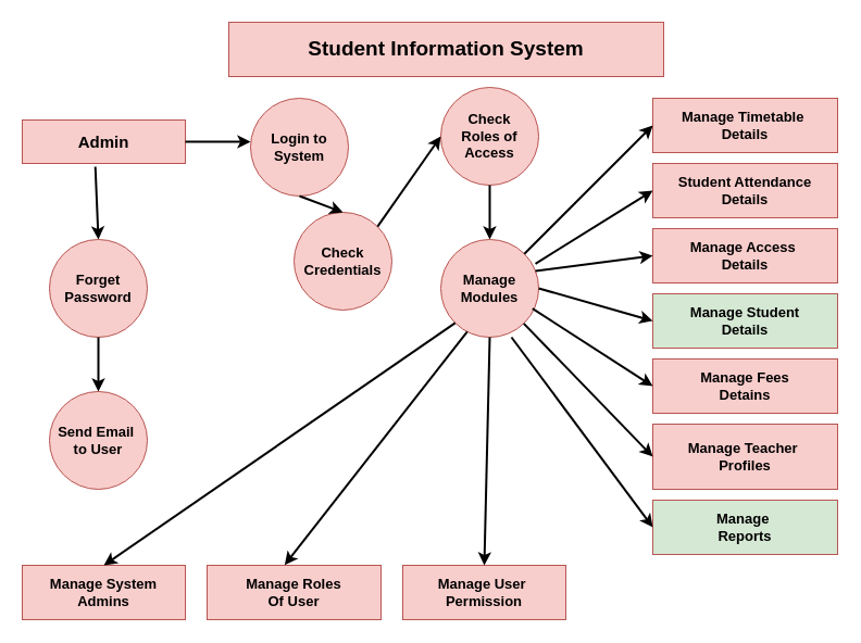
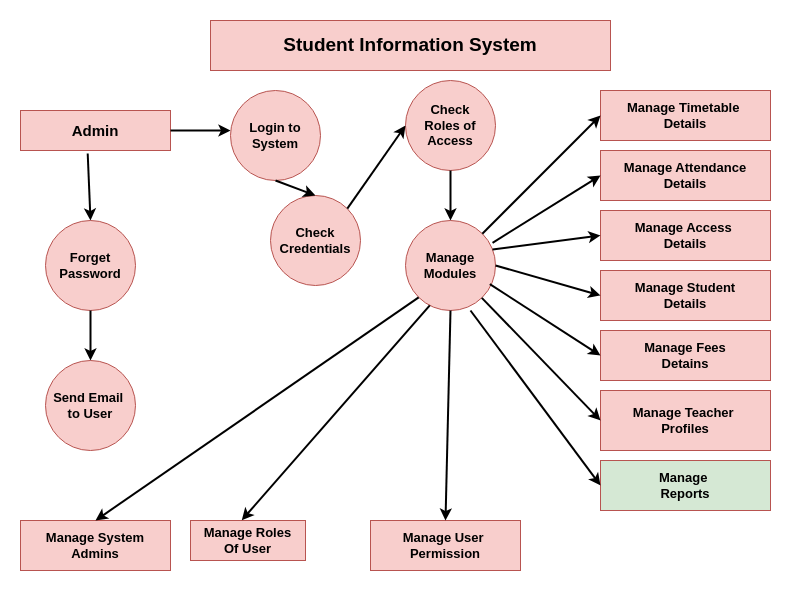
  <mxCell id="0" />
  <mxCell id="1" parent="0" />
  <mxCell id="2" value="Student Information System" style="rounded=0;whiteSpace=wrap;html=1;fillColor=#f8cecc;strokeColor=#b85450;align=center;fontStyle=1;fontSize=19;" vertex="1" parent="1"><mxGeometry x="210" y="20" width="400" height="50" as="geometry" /></mxCell>
  <mxCell id="3" value="Admin" style="rounded=0;whiteSpace=wrap;html=1;fontSize=15;fillColor=#f8cecc;strokeColor=#b85450;fontStyle=1" vertex="1" parent="1"><mxGeometry x="20" y="110" width="150" height="40" as="geometry" /></mxCell>
  <mxCell id="4" value="Login to System" style="ellipse;whiteSpace=wrap;html=1;aspect=fixed;fontSize=13;fontStyle=1;fillColor=#f8cecc;strokeColor=#b85450;" vertex="1" parent="1"><mxGeometry x="230" y="90" width="90" height="90" as="geometry" /></mxCell>
  <mxCell id="5" value="Forget Password" style="ellipse;whiteSpace=wrap;html=1;aspect=fixed;fillColor=#f8cecc;strokeColor=#b85450;fontSize=13;fontStyle=1" vertex="1" parent="1"><mxGeometry x="45" y="220" width="90" height="90" as="geometry" /></mxCell>
  <mxCell id="6" value="Send Email&amp;nbsp;&lt;div&gt;to User&lt;/div&gt;" style="ellipse;whiteSpace=wrap;html=1;aspect=fixed;fontSize=13;fontStyle=1;fillColor=#f8cecc;strokeColor=#b85450;" vertex="1" parent="1"><mxGeometry x="45" y="360" width="90" height="90" as="geometry" /></mxCell>
  <mxCell id="7" value="Manage System Admins" style="rounded=0;whiteSpace=wrap;html=1;fillColor=#f8cecc;strokeColor=#b85450;fontSize=13;fontStyle=1" vertex="1" parent="1"><mxGeometry x="20" y="520" width="150" height="50" as="geometry" /></mxCell>
  <mxCell id="8" value="Check Credentials" style="ellipse;whiteSpace=wrap;html=1;aspect=fixed;fontSize=13;fontStyle=1;fillColor=#f8cecc;strokeColor=#b85450;" vertex="1" parent="1"><mxGeometry x="270" y="195" width="90" height="90" as="geometry" /></mxCell>
  <mxCell id="9" value="Check&lt;div&gt;Roles of&lt;/div&gt;&lt;div&gt;Access&lt;/div&gt;" style="ellipse;whiteSpace=wrap;html=1;aspect=fixed;fillColor=#f8cecc;strokeColor=#b85450;fontSize=13;fontStyle=1" vertex="1" parent="1"><mxGeometry x="405" y="80" width="90" height="90" as="geometry" /></mxCell>
  <mxCell id="10" value="Manage Modules" style="ellipse;whiteSpace=wrap;html=1;aspect=fixed;fontSize=13;fontStyle=1;fillColor=#f8cecc;strokeColor=#b85450;" vertex="1" parent="1"><mxGeometry x="405" y="220" width="90" height="90" as="geometry" /></mxCell>
  <mxCell id="11" value="Manage Timetable&amp;nbsp;&lt;div&gt;Details&lt;/div&gt;" style="rounded=0;whiteSpace=wrap;html=1;fillColor=#f8cecc;strokeColor=#b85450;fontSize=13;fontStyle=1" vertex="1" parent="1"><mxGeometry x="600" y="90" width="170" height="50" as="geometry" /></mxCell>
- <mxCell id="12" value="Student Attendance&lt;div&gt;Details&lt;/div&gt;" style="rounded=0;whiteSpace=wrap;html=1;fontSize=13;fontStyle=1;fillColor=#f8cecc;strokeColor=#b85450;" vertex="1" parent="1"><mxGeometry x="600" y="150" width="170" height="50" as="geometry" /></mxCell>
+ <mxCell id="12" value="Manage Attendance&lt;div&gt;Details&lt;/div&gt;" style="rounded=0;whiteSpace=wrap;html=1;fontSize=13;fontStyle=1;fillColor=#f8cecc;strokeColor=#b85450;" vertex="1" parent="1"><mxGeometry x="600" y="150" width="170" height="50" as="geometry" /></mxCell>
  <mxCell id="13" value="Manage Access&amp;nbsp;&lt;div&gt;Details&lt;/div&gt;" style="rounded=0;whiteSpace=wrap;html=1;fillColor=#f8cecc;strokeColor=#b85450;fontSize=13;fontStyle=1" vertex="1" parent="1"><mxGeometry x="600" y="210" width="170" height="50" as="geometry" /></mxCell>
- <mxCell id="14" value="Manage Student&lt;div&gt;Details&lt;/div&gt;" style="rounded=0;whiteSpace=wrap;html=1;fontSize=13;fontStyle=1;fillColor=#d5e8d4;strokeColor=#b85450;" vertex="1" parent="1"><mxGeometry x="600" y="270" width="170" height="50" as="geometry" /></mxCell>
+ <mxCell id="14" value="Manage Student&lt;div&gt;Details&lt;/div&gt;" style="rounded=0;whiteSpace=wrap;html=1;fontSize=13;fontStyle=1;fillColor=#f8cecc;strokeColor=#b85450;" vertex="1" parent="1"><mxGeometry x="600" y="270" width="170" height="50" as="geometry" /></mxCell>
  <mxCell id="15" value="Manage Fees&lt;div&gt;Detains&lt;/div&gt;" style="rounded=0;whiteSpace=wrap;html=1;fillColor=#f8cecc;strokeColor=#b85450;fontSize=13;fontStyle=1" vertex="1" parent="1"><mxGeometry x="600" y="330" width="170" height="50" as="geometry" /></mxCell>
  <mxCell id="16" value="Manage Teacher&amp;nbsp;&lt;div&gt;Profiles&lt;/div&gt;" style="rounded=0;whiteSpace=wrap;html=1;fillColor=#f8cecc;strokeColor=#b85450;fontSize=13;fontStyle=1" vertex="1" parent="1"><mxGeometry x="600" y="390" width="170" height="60" as="geometry" /></mxCell>
  <mxCell id="17" value="Manage&amp;nbsp;&lt;div&gt;Reports&lt;/div&gt;" style="rounded=0;whiteSpace=wrap;html=1;fontSize=13;fontStyle=1;fillColor=#d5e8d4;strokeColor=#b85450;" vertex="1" parent="1"><mxGeometry x="600" y="460" width="170" height="50" as="geometry" /></mxCell>
  <mxCell id="18" value="Manage User&amp;nbsp;&lt;div&gt;Permission&lt;/div&gt;" style="rounded=0;whiteSpace=wrap;html=1;fontSize=13;fontStyle=1;fillColor=#f8cecc;strokeColor=#b85450;" vertex="1" parent="1"><mxGeometry x="370" y="520" width="150" height="50" as="geometry" /></mxCell>
- <mxCell id="19" value="Manage Roles&lt;div&gt;Of User&lt;/div&gt;" style="rounded=0;whiteSpace=wrap;html=1;fillColor=#f8cecc;strokeColor=#b85450;fontSize=13;fontStyle=1" vertex="1" parent="1"><mxGeometry x="190" y="520" width="160" height="50" as="geometry" /></mxCell>
+ <mxCell id="19" value="Manage Roles&lt;div&gt;Of User&lt;/div&gt;" style="rounded=0;whiteSpace=wrap;html=1;fillColor=#f8cecc;strokeColor=#b85450;fontSize=13;fontStyle=1" vertex="1" parent="1"><mxGeometry x="190" y="520" width="115" height="40" as="geometry" /></mxCell>
  <mxCell id="20" value="" style="endArrow=classic;html=1;rounded=0;strokeWidth=2;exitX=1;exitY=0.5;exitDx=0;exitDy=0;" edge="1" parent="1" source="3"><mxGeometry width="50" height="50" relative="1" as="geometry"><mxPoint x="170" y="130" as="sourcePoint" /><mxPoint x="230" y="130" as="targetPoint" /><Array as="points"><mxPoint x="200" y="130" /></Array></mxGeometry></mxCell>
  <mxCell id="21" value="" style="endArrow=classic;html=1;rounded=0;exitX=0.5;exitY=1;exitDx=0;exitDy=0;entryX=0.5;entryY=0;entryDx=0;entryDy=0;strokeWidth=2;" edge="1" parent="1" source="4" target="8"><mxGeometry width="50" height="50" relative="1" as="geometry"><mxPoint x="430" y="330" as="sourcePoint" /><mxPoint x="480" y="280" as="targetPoint" /></mxGeometry></mxCell>
  <mxCell id="22" value="" style="endArrow=classic;html=1;rounded=0;entryX=0;entryY=0.5;entryDx=0;entryDy=0;strokeWidth=2;exitX=1;exitY=0;exitDx=0;exitDy=0;" edge="1" parent="1" source="8" target="9"><mxGeometry width="50" height="50" relative="1" as="geometry"><mxPoint x="330" y="240" as="sourcePoint" /><mxPoint x="480" y="280" as="targetPoint" /></mxGeometry></mxCell>
  <mxCell id="23" value="" style="endArrow=classic;html=1;rounded=0;exitX=0.448;exitY=1.075;exitDx=0;exitDy=0;entryX=0.5;entryY=0;entryDx=0;entryDy=0;exitPerimeter=0;strokeWidth=2;" edge="1" parent="1" source="3" target="5"><mxGeometry width="50" height="50" relative="1" as="geometry"><mxPoint x="430" y="330" as="sourcePoint" /><mxPoint x="480" y="280" as="targetPoint" /></mxGeometry></mxCell>
  <mxCell id="24" value="" style="endArrow=classic;html=1;rounded=0;exitX=0.5;exitY=1;exitDx=0;exitDy=0;entryX=0.5;entryY=0;entryDx=0;entryDy=0;strokeWidth=2;" edge="1" parent="1" source="5" target="6"><mxGeometry width="50" height="50" relative="1" as="geometry"><mxPoint x="430" y="330" as="sourcePoint" /><mxPoint x="480" y="280" as="targetPoint" /></mxGeometry></mxCell>
  <mxCell id="25" value="" style="endArrow=classic;html=1;rounded=0;exitX=0.5;exitY=1;exitDx=0;exitDy=0;entryX=0.5;entryY=0;entryDx=0;entryDy=0;entryPerimeter=0;strokeWidth=2;" edge="1" parent="1" source="9" target="10"><mxGeometry width="50" height="50" relative="1" as="geometry"><mxPoint x="430" y="330" as="sourcePoint" /><mxPoint x="445" y="210" as="targetPoint" /></mxGeometry></mxCell>
  <mxCell id="26" value="" style="endArrow=classic;html=1;rounded=0;strokeWidth=2;entryX=0.446;entryY=-0.007;entryDx=0;entryDy=0;entryPerimeter=0;exitX=0.27;exitY=0.944;exitDx=0;exitDy=0;exitPerimeter=0;" edge="1" parent="1" source="10" target="19"><mxGeometry width="50" height="50" relative="1" as="geometry"><mxPoint x="420" y="300" as="sourcePoint" /><mxPoint x="270" y="510" as="targetPoint" /></mxGeometry></mxCell>
  <mxCell id="27" value="" style="endArrow=classic;html=1;rounded=0;entryX=0.5;entryY=0;entryDx=0;entryDy=0;exitX=0.5;exitY=1;exitDx=0;exitDy=0;strokeWidth=2;" edge="1" parent="1" source="10" target="18"><mxGeometry width="50" height="50" relative="1" as="geometry"><mxPoint x="445" y="310" as="sourcePoint" /><mxPoint x="480" y="280" as="targetPoint" /></mxGeometry></mxCell>
  <mxCell id="28" value="" style="endArrow=classic;html=1;rounded=0;exitX=0;exitY=1;exitDx=0;exitDy=0;strokeWidth=2;entryX=0.5;entryY=0;entryDx=0;entryDy=0;" edge="1" parent="1" source="10" target="7"><mxGeometry width="50" height="50" relative="1" as="geometry"><mxPoint x="430" y="330" as="sourcePoint" /><mxPoint x="100" y="510" as="targetPoint" /></mxGeometry></mxCell>
  <mxCell id="29" value="" style="endArrow=classic;html=1;rounded=0;entryX=0;entryY=0.5;entryDx=0;entryDy=0;exitX=1;exitY=0;exitDx=0;exitDy=0;strokeWidth=2;" edge="1" parent="1" source="10" target="11"><mxGeometry width="50" height="50" relative="1" as="geometry"><mxPoint x="430" y="330" as="sourcePoint" /><mxPoint x="480" y="280" as="targetPoint" /></mxGeometry></mxCell>
  <mxCell id="30" value="" style="endArrow=classic;html=1;rounded=0;entryX=0;entryY=0.5;entryDx=0;entryDy=0;exitX=0.967;exitY=0.248;exitDx=0;exitDy=0;exitPerimeter=0;strokeWidth=2;" edge="1" parent="1" source="10" target="12"><mxGeometry width="50" height="50" relative="1" as="geometry"><mxPoint x="430" y="330" as="sourcePoint" /><mxPoint x="480" y="280" as="targetPoint" /></mxGeometry></mxCell>
  <mxCell id="31" value="" style="endArrow=classic;html=1;rounded=0;entryX=0;entryY=0.5;entryDx=0;entryDy=0;exitX=0.937;exitY=0.707;exitDx=0;exitDy=0;strokeWidth=2;exitPerimeter=0;" edge="1" parent="1" source="10" target="15"><mxGeometry width="50" height="50" relative="1" as="geometry"><mxPoint x="430" y="330" as="sourcePoint" /><mxPoint x="480" y="280" as="targetPoint" /></mxGeometry></mxCell>
  <mxCell id="32" value="" style="endArrow=classic;html=1;rounded=0;entryX=0;entryY=0.5;entryDx=0;entryDy=0;strokeWidth=2;exitX=1;exitY=0.5;exitDx=0;exitDy=0;" edge="1" parent="1" source="10" target="14"><mxGeometry width="50" height="50" relative="1" as="geometry"><mxPoint x="500" y="270" as="sourcePoint" /><mxPoint x="480" y="280" as="targetPoint" /></mxGeometry></mxCell>
  <mxCell id="33" value="" style="endArrow=classic;html=1;rounded=0;entryX=0;entryY=0.5;entryDx=0;entryDy=0;strokeWidth=2;exitX=0.967;exitY=0.322;exitDx=0;exitDy=0;exitPerimeter=0;" edge="1" parent="1" source="10" target="13"><mxGeometry width="50" height="50" relative="1" as="geometry"><mxPoint x="500" y="253" as="sourcePoint" /><mxPoint x="480" y="280" as="targetPoint" /></mxGeometry></mxCell>
  <mxCell id="34" value="" style="endArrow=classic;html=1;rounded=0;entryX=0;entryY=0.5;entryDx=0;entryDy=0;strokeWidth=2;" edge="1" parent="1" source="10" target="16"><mxGeometry width="50" height="50" relative="1" as="geometry"><mxPoint x="430" y="330" as="sourcePoint" /><mxPoint x="480" y="280" as="targetPoint" /></mxGeometry></mxCell>
  <mxCell id="35" value="" style="endArrow=classic;html=1;rounded=0;entryX=0;entryY=0.5;entryDx=0;entryDy=0;exitX=0.722;exitY=1;exitDx=0;exitDy=0;exitPerimeter=0;strokeWidth=2;" edge="1" parent="1" source="10" target="17"><mxGeometry width="50" height="50" relative="1" as="geometry"><mxPoint x="430" y="330" as="sourcePoint" /><mxPoint x="480" y="280" as="targetPoint" /></mxGeometry></mxCell>
